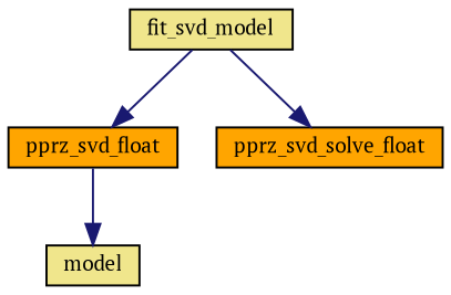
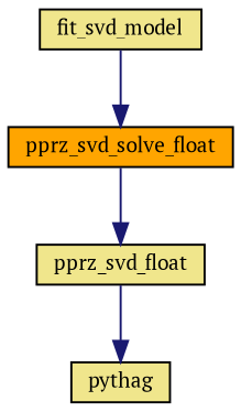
  digraph {
    fontname="PT Serif"
    rankdir=TB
    node [color=black fillcolor=khaki fontname="PT Serif" fontsize=10 shape=record style=filled]
    edge [color=midnightblue fontname="PT Serif" fontsize=10 labelfontname=FreeSans labelfontsize=10 style=solid]
    n1 [fontcolor=black height=0.2 label=fit_svd_model width=0.4]
-   n2 [fillcolor=orange height=0.2 label=pprz_svd_float width=0.4]
+   n2 [height=0.2 label=pprz_svd_float width=0.4]
    n3 [fillcolor=orange height=0.2 label=pprz_svd_solve_float width=0.4]
-   n4 [height=0.2 label=model width=0.4]
-   n1 -> n2
+   n4 [height=0.2 label=pythag width=0.4]
+   n3 -> n2
    n1 -> n3
    n2 -> n4
  }
